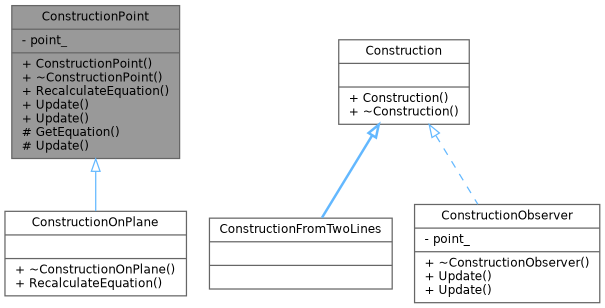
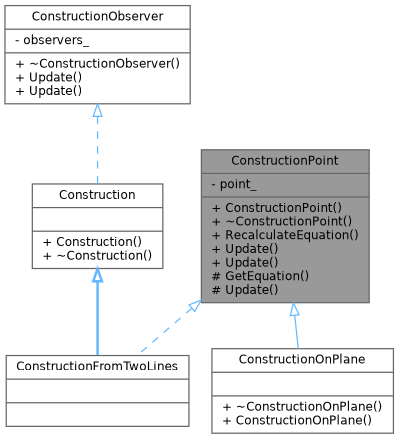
  digraph {
    node [color=gray40 fillcolor=white fontname=Helvetica fontsize=10 shape=record style=filled]
    edge [arrowtail=onormal color=steelblue1 dir=back fontname=Helvetica fontsize=10 labelfontname=Helvetica labelfontsize=10 style=dashed]
    n1 [fillcolor=grey60 fontcolor=black height=0.2 label="{ConstructionPoint\n|- point_\l|+ ConstructionPoint()\l+ ~ConstructionPoint()\l+ RecalculateEquation()\l+ Update()\l+ Update()\l# GetEquation()\l# Update()\l}" width=0.4]
    n2 [height=0.2 label="{ConstructionFromTwoLines\n||}" width=0.4]
-   n3 [height=0.2 label="{ConstructionOnPlane\n||+ ~ConstructionOnPlane()\l+ RecalculateEquation()\l}" width=0.4]
+   n3 [height=0.2 label="{ConstructionOnPlane\n||+ ~ConstructionOnPlane()\l+ ConstructionOnPlane()\l}" width=0.4]
    n4 [height=0.2 label="{Construction\n||+ Construction()\l+ ~Construction()\l}" width=0.4]
-   n5 [height=0.2 label="{ConstructionObserver\n|- point_\l|+ ~ConstructionObserver()\l+ Update()\l+ Update()\l}" width=0.4]
+   n5 [height=0.2 label="{ConstructionObserver\n|- observers_\l|+ ~ConstructionObserver()\l+ Update()\l+ Update()\l}" width=0.4]
+   n1 -> n2
    n1 -> n3 [style=solid]
    n4 -> n2 [style=bold]
-   n4 -> n5
+   n5 -> n4
  }
